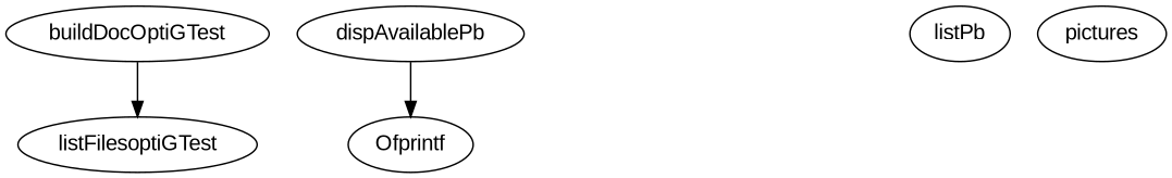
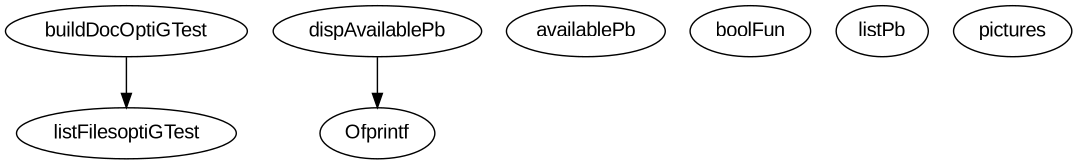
  digraph {
    fontname="Liberation Sans"
    node [fontname="Liberation Sans"]
    edge [fontname="Liberation Sans"]
    buildDocOptiGTest
    listFilesoptiGTest
    dispAvailablePb
    Ofprintf
+   availablePb
+   boolFun
    listPb
    pictures
    buildDocOptiGTest -> listFilesoptiGTest
    dispAvailablePb -> Ofprintf
  }
